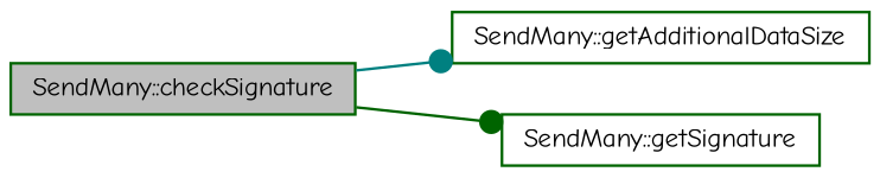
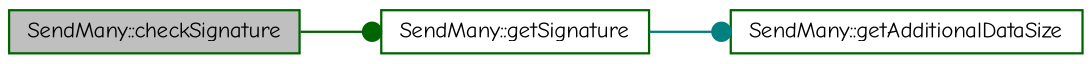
  digraph {
    fontname="Comic Neue"
    rankdir=LR
    node [color=darkgreen fillcolor=white fontname="Comic Neue" fontsize=10 shape=record style=filled]
    edge [arrowhead=dot fontname="Comic Neue" fontsize=10 labelfontname=Helvetica labelfontsize=10 style=solid]
    n1 [fillcolor=grey75 fontcolor=black height=0.2 label="SendMany::checkSignature" width=0.4]
    n2 [height=0.2 label="SendMany::getAdditionalDataSize" width=0.4]
    n3 [height=0.2 label="SendMany::getSignature" width=0.4]
-   n1 -> n2 [color=teal]
+   n3 -> n2 [color=teal]
    n1 -> n3 [color=darkgreen]
  }
